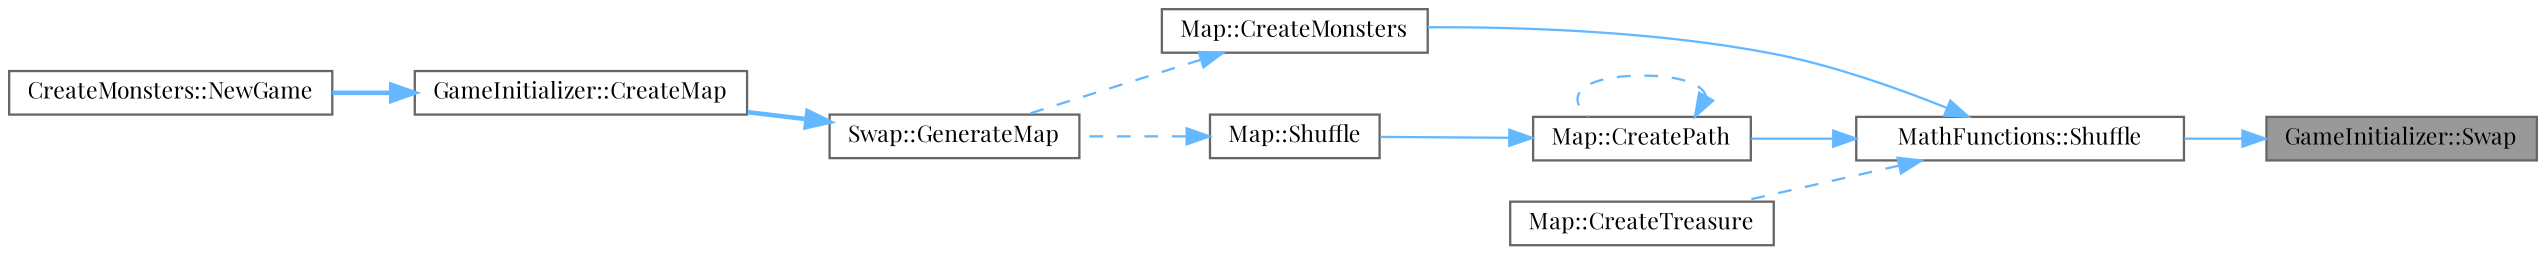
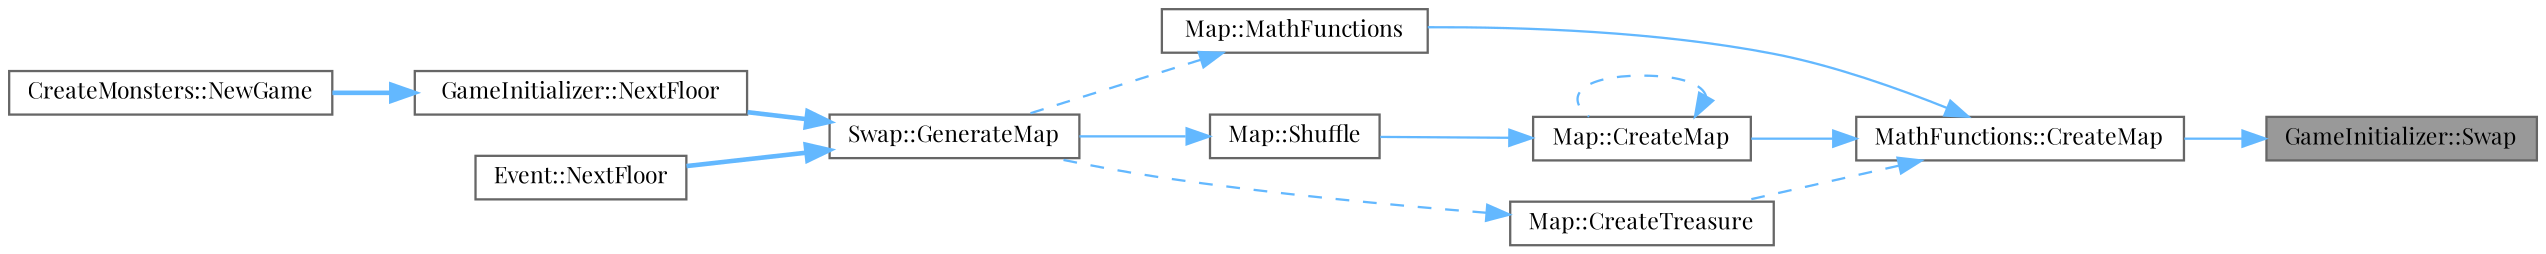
  digraph {
    fontname="Playfair Display"
    rankdir=RL
    node [color=grey40 fillcolor=white fontname="Playfair Display" fontsize=10 shape=box style=filled]
    edge [color=steelblue1 dir=back fontname="Playfair Display" fontsize=10 labelfontname=Helvetica labelfontsize=10 style=solid]
    n1 [color=gray40 fillcolor=grey60 fontcolor=black height=0.2 label="GameInitializer::Swap" width=0.4]
-   n2 [height=0.2 label="MathFunctions::Shuffle" width=0.4]
-   n3 [height=0.2 label="Map::CreateMonsters" width=0.4]
-   n4 [height=0.2 label="Map::CreatePath" width=0.4]
+   n2 [height=0.2 label="MathFunctions::CreateMap" width=0.4]
+   n3 [height=0.2 label="Map::MathFunctions" width=0.4]
+   n4 [height=0.2 label="Map::CreateMap" width=0.4]
    n5 [height=0.2 label="Map::CreateTreasure" width=0.4]
    n6 [height=0.2 label="Swap::GenerateMap" width=0.4]
    n7 [height=0.2 label="Map::Shuffle" width=0.4]
-   n8 [height=0.2 label="GameInitializer::CreateMap" width=0.4]
+   n8 [height=0.2 label="GameInitializer::NextFloor" width=0.4]
+   n9 [height=0.2 label="Event::NextFloor" width=0.4]
    n10 [height=0.2 label="CreateMonsters::NewGame" width=0.4]
    n1 -> n2
    n2 -> n3
    n2 -> n4
    n2 -> n5 [style=dashed]
    n3 -> n6 [style=dashed]
    n4 -> n4 [style=dashed]
    n4 -> n7
+   n5 -> n6 [style=dashed]
    n6 -> n8 [style=bold]
-   n7 -> n6 [style=dashed]
+   n6 -> n9 [style=bold]
+   n7 -> n6
    n8 -> n10 [style=bold]
  }
